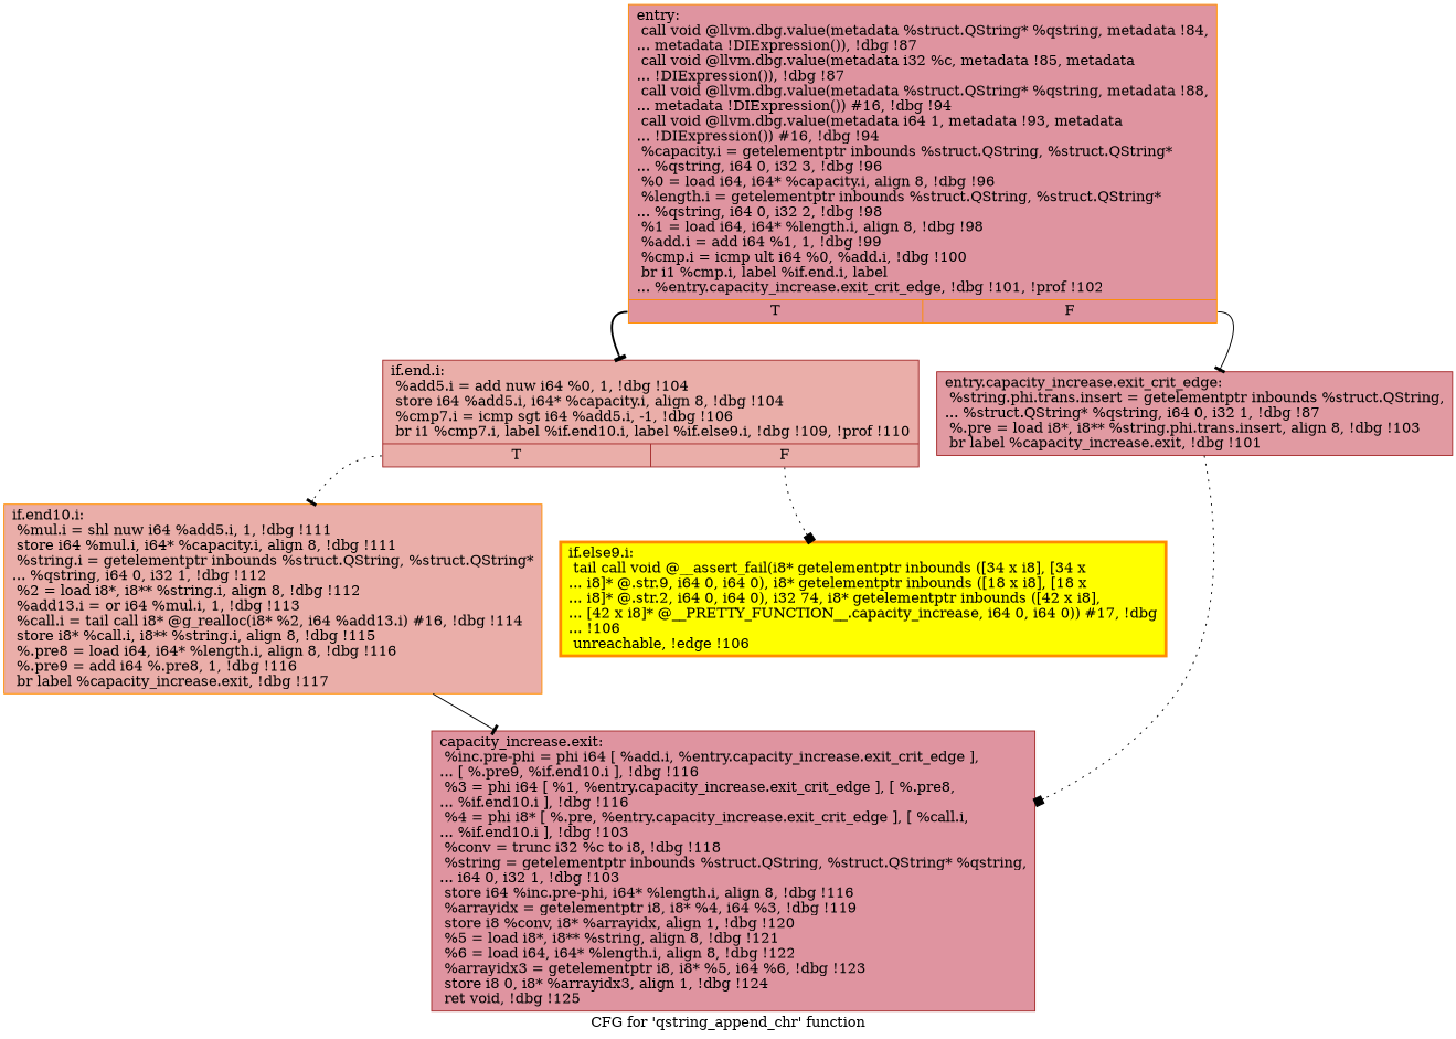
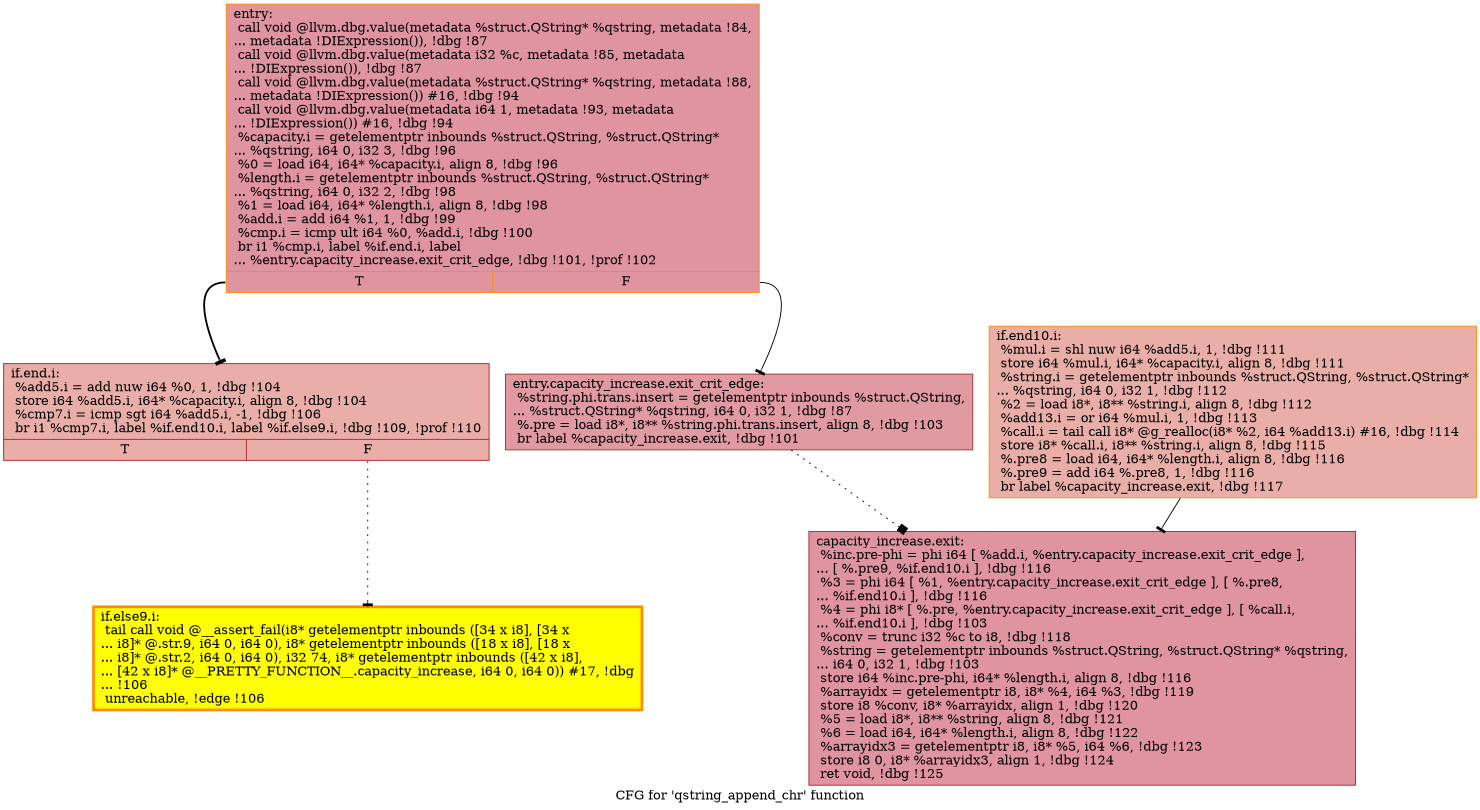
  digraph {
    label="CFG for 'qstring_append_chr' function"
    node [color=darkorange fillcolor="#b70d2870" shape=record style=filled]
    edge [arrowhead=tee style=dotted]
    n1 [label="{entry:\l  call void @llvm.dbg.value(metadata %struct.QString* %qstring, metadata !84,\l... metadata !DIExpression()), !dbg !87\l  call void @llvm.dbg.value(metadata i32 %c, metadata !85, metadata\l... !DIExpression()), !dbg !87\l  call void @llvm.dbg.value(metadata %struct.QString* %qstring, metadata !88,\l... metadata !DIExpression()) #16, !dbg !94\l  call void @llvm.dbg.value(metadata i64 1, metadata !93, metadata\l... !DIExpression()) #16, !dbg !94\l  %capacity.i = getelementptr inbounds %struct.QString, %struct.QString*\l... %qstring, i64 0, i32 3, !dbg !96\l  %0 = load i64, i64* %capacity.i, align 8, !dbg !96\l  %length.i = getelementptr inbounds %struct.QString, %struct.QString*\l... %qstring, i64 0, i32 2, !dbg !98\l  %1 = load i64, i64* %length.i, align 8, !dbg !98\l  %add.i = add i64 %1, 1, !dbg !99\l  %cmp.i = icmp ult i64 %0, %add.i, !dbg !100\l  br i1 %cmp.i, label %if.end.i, label\l... %entry.capacity_increase.exit_crit_edge, !dbg !101, !prof !102\l|{<s0>T|<s1>F}}"]
    n2 [color=brown fillcolor="#d0473d70" label="{if.end.i:                                         \l  %add5.i = add nuw i64 %0, 1, !dbg !104\l  store i64 %add5.i, i64* %capacity.i, align 8, !dbg !104\l  %cmp7.i = icmp sgt i64 %add5.i, -1, !dbg !106\l  br i1 %cmp7.i, label %if.end10.i, label %if.else9.i, !dbg !109, !prof !110\l|{<s0>T|<s1>F}}"]
    n3 [color=brown fillcolor="#bb1b2c70" label="{entry.capacity_increase.exit_crit_edge:           \l  %string.phi.trans.insert = getelementptr inbounds %struct.QString,\l... %struct.QString* %qstring, i64 0, i32 1, !dbg !87\l  %.pre = load i8*, i8** %string.phi.trans.insert, align 8, !dbg !103\l  br label %capacity_increase.exit, !dbg !101\l}"]
    n4 [fillcolor="#d0473d70" label="{if.end10.i:                                       \l  %mul.i = shl nuw i64 %add5.i, 1, !dbg !111\l  store i64 %mul.i, i64* %capacity.i, align 8, !dbg !111\l  %string.i = getelementptr inbounds %struct.QString, %struct.QString*\l... %qstring, i64 0, i32 1, !dbg !112\l  %2 = load i8*, i8** %string.i, align 8, !dbg !112\l  %add13.i = or i64 %mul.i, 1, !dbg !113\l  %call.i = tail call i8* @g_realloc(i8* %2, i64 %add13.i) #16, !dbg !114\l  store i8* %call.i, i8** %string.i, align 8, !dbg !115\l  %.pre8 = load i64, i64* %length.i, align 8, !dbg !116\l  %.pre9 = add i64 %.pre8, 1, !dbg !116\l  br label %capacity_increase.exit, !dbg !117\l}"]
    n5 [fillcolor=yellow label="{if.else9.i:                                       \l  tail call void @__assert_fail(i8* getelementptr inbounds ([34 x i8], [34 x\l... i8]* @.str.9, i64 0, i64 0), i8* getelementptr inbounds ([18 x i8], [18 x\l... i8]* @.str.2, i64 0, i64 0), i32 74, i8* getelementptr inbounds ([42 x i8],\l... [42 x i8]* @__PRETTY_FUNCTION__.capacity_increase, i64 0, i64 0)) #17, !dbg\l... !106\l  unreachable, !edge !106\l}" penwidth=3.0]
    n6 [color=brown label="{capacity_increase.exit:                           \l  %inc.pre-phi = phi i64 [ %add.i, %entry.capacity_increase.exit_crit_edge ],\l... [ %.pre9, %if.end10.i ], !dbg !116\l  %3 = phi i64 [ %1, %entry.capacity_increase.exit_crit_edge ], [ %.pre8,\l... %if.end10.i ], !dbg !116\l  %4 = phi i8* [ %.pre, %entry.capacity_increase.exit_crit_edge ], [ %call.i,\l... %if.end10.i ], !dbg !103\l  %conv = trunc i32 %c to i8, !dbg !118\l  %string = getelementptr inbounds %struct.QString, %struct.QString* %qstring,\l... i64 0, i32 1, !dbg !103\l  store i64 %inc.pre-phi, i64* %length.i, align 8, !dbg !116\l  %arrayidx = getelementptr i8, i8* %4, i64 %3, !dbg !119\l  store i8 %conv, i8* %arrayidx, align 1, !dbg !120\l  %5 = load i8*, i8** %string, align 8, !dbg !121\l  %6 = load i64, i64* %length.i, align 8, !dbg !122\l  %arrayidx3 = getelementptr i8, i8* %5, i64 %6, !dbg !123\l  store i8 0, i8* %arrayidx3, align 1, !dbg !124\l  ret void, !dbg !125\l}"]
    n1 -> n2 [style=bold tailport=s0]
    n1 -> n3 [style=solid tailport=s1]
-   n2 -> n4 [tailport=s0]
-   n2 -> n5 [arrowhead=box tailport=s1]
+   n2 -> n5 [tailport=s1]
    n3 -> n6 [arrowhead=box]
    n4 -> n6 [style=solid]
  }
